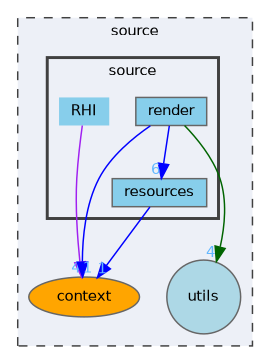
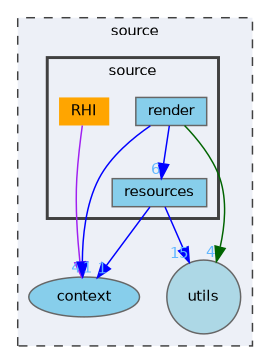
  digraph {
    compound=true
    node [fontname=Helvetica fontsize=10 shape=box style=filled fillcolor=orange color=gray40]
    edge [color=blue fontcolor=steelblue1 fontname=Helvetica fontsize=10 headlabel=4 labeldistance=1.5 labelfontname=Helvetica labelfontsize=10]
-   n1 [height=0.2 label=RHI shape=plaintext width=0.4 fillcolor=skyblue color=brown]
+   n1 [height=0.2 label=RHI shape=plaintext width=0.4 color=brown]
    n2 [fillcolor=skyblue height=0.2 label=render width=0.4]
    n3 [fillcolor=skyblue height=0.2 label=resources width=0.4]
-   n4 [height=0.2 label=context shape=ellipse width=0.4]
+   n4 [fillcolor=skyblue height=0.2 label=context shape=ellipse width=0.4]
    n5 [fillcolor=lightblue height=0.2 label=utils shape=circle width=0.4]
    subgraph cluster_1 {
      bgcolor="#edf0f7"
      fontname=Helvetica
      fontsize=10
      label=source
      pencolor=grey25
      style="filled,dashed"
      n4
      n5
      subgraph cluster_2 {
        bgcolor="#edf0f7"
        fontname=Helvetica
        fontsize=10
        pencolor=grey25
        style="filled,bold"
        n1
        n2
        n3
      }
    }
    n1 -> n4 [color=purple]
    n2 -> n3 [headlabel=6]
    n2 -> n4 [headlabel=1]
    n2 -> n5 [color=darkgreen]
    n3 -> n4 [headlabel=1]
+   n3 -> n5 [headlabel=15]
  }
